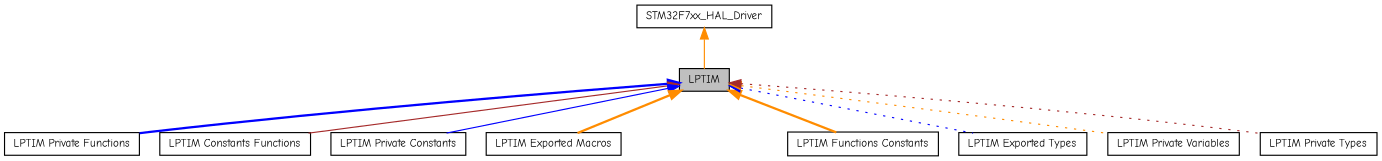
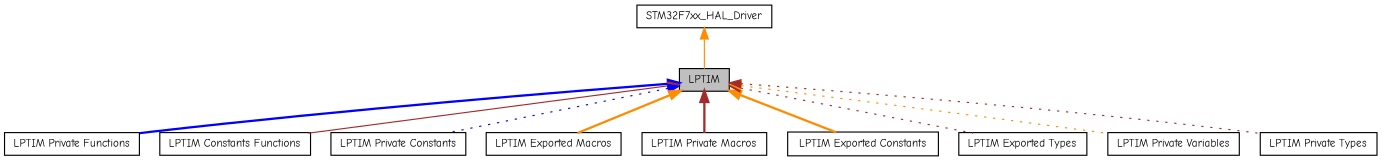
  digraph {
    fontname="Comic Neue"
    rankdir=TB
    node [color=black fillcolor=white fontname="Comic Neue" fontsize=10 shape=record style=filled]
    edge [color=darkorange dir=back fontname="Comic Neue" fontsize=10 labelfontname=Helvetica labelfontsize=10 shape=plaintext style=bold]
    n1 [height=0.2 label="LPTIM Private Functions" width=0.4]
    n2 [height=0.2 label="LPTIM Constants Functions" width=0.4]
    n3 [height=0.2 label="LPTIM Private Constants" width=0.4]
    n4 [height=0.2 label="LPTIM Exported Macros" width=0.4]
+   n5 [height=0.2 label="LPTIM Private Macros" width=0.4]
    n6 [height=0.2 label=STM32F7xx_HAL_Driver width=0.4]
    n7 [fillcolor=grey75 fontcolor=black height=0.2 label=LPTIM width=0.4]
-   n8 [height=0.2 label="LPTIM Functions Constants" width=0.4]
+   n8 [height=0.2 label="LPTIM Exported Constants" width=0.4]
    n9 [height=0.2 label="LPTIM Exported Types" width=0.4]
    n10 [height=0.2 label="LPTIM Private Variables" width=0.4]
    n11 [height=0.2 label="LPTIM Private Types" width=0.4]
    n6 -> n7 [style=solid]
    n7 -> n1 [color=blue]
    n7 -> n2 [color=brown style=solid]
-   n7 -> n3 [color=blue style=solid]
+   n7 -> n3 [color=blue style=dotted]
    n7 -> n4
+   n7 -> n5 [color=brown]
    n7 -> n8
-   n7 -> n9 [color=blue style=dotted]
+   n7 -> n9 [color=brown style=dotted]
    n7 -> n10 [style=dotted]
    n7 -> n11 [color=brown style=dotted]
  }
